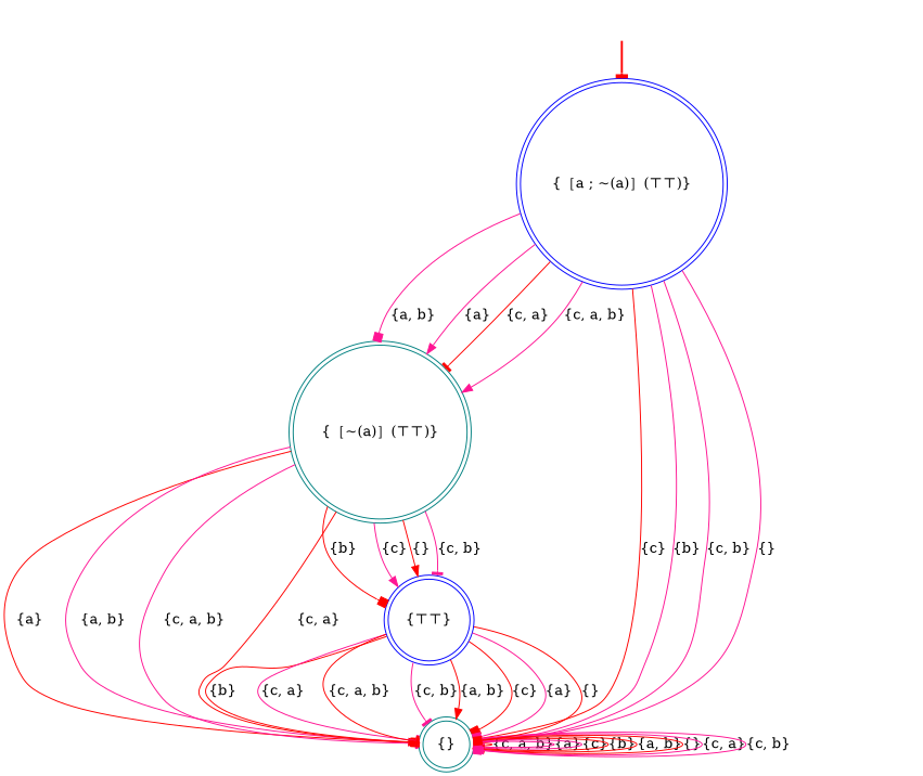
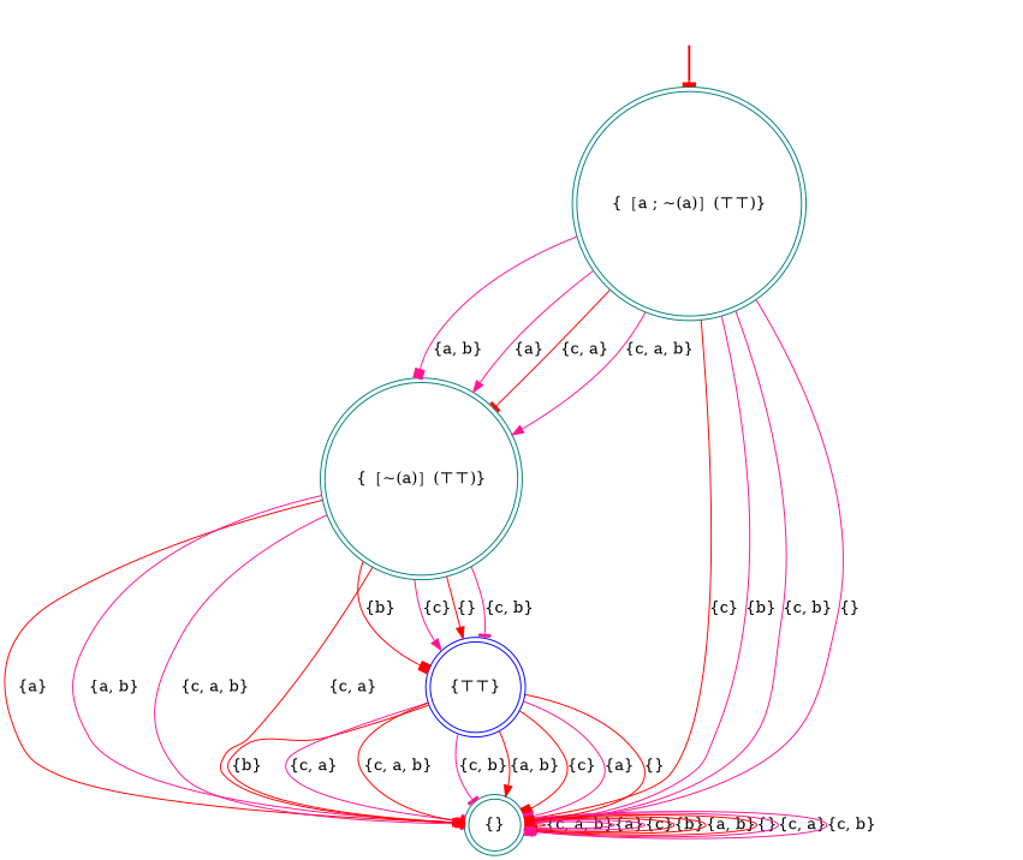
  digraph {
    node [shape=doublecircle color=blue]
    edge [color=deeppink arrowhead=normal]
    fake0 [style=invisible shape="" color=""]
-   "{［a ; ~(a)］(⊤⊤)}" [root=true]
+   "{［a ; ~(a)］(⊤⊤)}" [root=true color=teal]
    "{［~(a)］(⊤⊤)}" [color=teal]
    "{}" [color=teal]
    "{⊤⊤}"
    fake0 -> "{［a ; ~(a)］(⊤⊤)}" [style=bold color=red arrowhead=tee]
    "{［a ; ~(a)］(⊤⊤)}" -> "{［~(a)］(⊤⊤)}" [label="{a, b}" arrowhead=box]
    "{［a ; ~(a)］(⊤⊤)}" -> "{［~(a)］(⊤⊤)}" [label="{a}"]
    "{［a ; ~(a)］(⊤⊤)}" -> "{［~(a)］(⊤⊤)}" [label="{c, a}" color=red arrowhead=tee]
    "{［a ; ~(a)］(⊤⊤)}" -> "{［~(a)］(⊤⊤)}" [label="{c, a, b}"]
    "{［a ; ~(a)］(⊤⊤)}" -> "{}" [label="{c}" color=red arrowhead=tee]
    "{［a ; ~(a)］(⊤⊤)}" -> "{}" [label="{b}" arrowhead=tee]
    "{［a ; ~(a)］(⊤⊤)}" -> "{}" [label="{c, b}" arrowhead=box]
    "{［a ; ~(a)］(⊤⊤)}" -> "{}" [label="{}" arrowhead=tee]
    "{［~(a)］(⊤⊤)}" -> "{}" [label="{a}" color=red arrowhead=box]
    "{［~(a)］(⊤⊤)}" -> "{}" [label="{a, b}"]
    "{［~(a)］(⊤⊤)}" -> "{}" [label="{c, a, b}" arrowhead=tee]
    "{［~(a)］(⊤⊤)}" -> "{}" [label="{c, a}" color=red arrowhead=box]
    "{［~(a)］(⊤⊤)}" -> "{⊤⊤}" [label="{b}" color=red arrowhead=box]
    "{［~(a)］(⊤⊤)}" -> "{⊤⊤}" [label="{c}"]
    "{［~(a)］(⊤⊤)}" -> "{⊤⊤}" [label="{}" color=red]
    "{［~(a)］(⊤⊤)}" -> "{⊤⊤}" [label="{c, b}" arrowhead=tee]
    "{}" -> "{}" [label="{c, a, b}" color=red arrowhead=box]
    "{}" -> "{}" [label="{a}"]
    "{}" -> "{}" [label="{c}"]
    "{}" -> "{}" [label="{b}" color=red]
    "{}" -> "{}" [label="{a, b}" color=red]
    "{}" -> "{}" [label="{}" color=red]
    "{}" -> "{}" [label="{c, a}"]
    "{}" -> "{}" [label="{c, b}" arrowhead=box]
    "{⊤⊤}" -> "{}" [label="{b}" color=red]
    "{⊤⊤}" -> "{}" [label="{c, a}" arrowhead=tee]
    "{⊤⊤}" -> "{}" [label="{c, a, b}" color=red arrowhead=tee]
    "{⊤⊤}" -> "{}" [label="{c, b}" arrowhead=tee]
    "{⊤⊤}" -> "{}" [label="{a, b}" color=red]
    "{⊤⊤}" -> "{}" [label="{c}" color=red arrowhead=box]
    "{⊤⊤}" -> "{}" [label="{a}" arrowhead=box]
    "{⊤⊤}" -> "{}" [label="{}" color=red arrowhead=box]
  }
